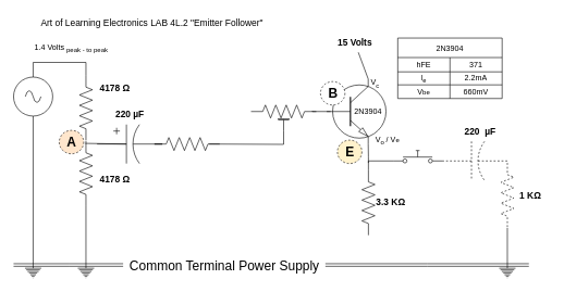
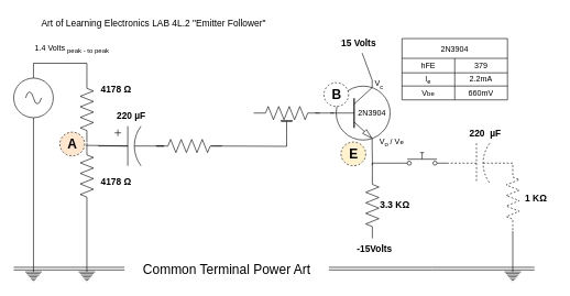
  <mxCell id="0" />
  <mxCell id="1" parent="0" />
  <mxCell id="2" value="" style="verticalLabelPosition=bottom;shadow=0;dashed=0;align=center;html=1;verticalAlign=top;shape=mxgraph.electrical.transistors.npn_transistor_1;" parent="1" vertex="1"><mxGeometry x="498" y="121" width="95" height="100" as="geometry" /></mxCell>
  <mxCell id="3" style="edgeStyle=orthogonalEdgeStyle;rounded=0;orthogonalLoop=1;jettySize=auto;html=1;exitX=1;exitY=0.5;exitDx=0;exitDy=0;exitPerimeter=0;entryX=0.5;entryY=1;entryDx=0;entryDy=0;entryPerimeter=0;endArrow=none;endFill=0;" edge="1" parent="1" target="42"><mxGeometry relative="1" as="geometry"><mxPoint x="320" y="221" as="sourcePoint" /></mxGeometry></mxCell>
  <mxCell id="4" style="edgeStyle=orthogonalEdgeStyle;rounded=0;orthogonalLoop=1;jettySize=auto;html=1;exitX=0;exitY=0.5;exitDx=0;exitDy=0;exitPerimeter=0;entryX=1;entryY=0.5;entryDx=0;entryDy=0;entryPerimeter=0;endArrow=none;endFill=0;" edge="1" parent="1" source="5" target="44"><mxGeometry relative="1" as="geometry" /></mxCell>
  <mxCell id="5" value="" style="pointerEvents=1;verticalLabelPosition=bottom;shadow=0;dashed=0;align=center;html=1;verticalAlign=top;shape=mxgraph.electrical.resistors.resistor_2;" parent="1" vertex="1"><mxGeometry x="236" y="211" width="100" height="20" as="geometry" /></mxCell>
  <mxCell id="6" value="" style="edgeStyle=orthogonalEdgeStyle;rounded=0;orthogonalLoop=1;jettySize=auto;html=1;endArrow=none;endFill=0;entryX=0.7;entryY=1;entryDx=0;entryDy=0;entryPerimeter=0;" parent="1" source="7" target="2" edge="1"><mxGeometry relative="1" as="geometry"><mxPoint x="563" y="224" as="targetPoint" /></mxGeometry></mxCell>
  <mxCell id="7" value="" style="pointerEvents=1;verticalLabelPosition=bottom;shadow=0;dashed=0;align=center;html=1;verticalAlign=top;shape=mxgraph.electrical.resistors.resistor_2;direction=south;" parent="1" vertex="1"><mxGeometry x="554" y="261.18" width="20" height="100" as="geometry" /></mxCell>
  <mxCell id="8" value="&lt;b&gt;&lt;font style=&quot;font-size: 14px;&quot;&gt;3.3 KΩ&lt;/font&gt;&lt;/b&gt;" style="text;html=1;align=center;verticalAlign=middle;resizable=0;points=[];autosize=1;strokeColor=none;fillColor=none;" parent="1" vertex="1"><mxGeometry x="563" y="296.18" width="70" height="30" as="geometry" /></mxCell>
+ <mxCell id="9" value="&lt;b&gt;&lt;font style=&quot;font-size: 14px;&quot;&gt;-15Volts&lt;/font&gt;&lt;/b&gt;" style="text;html=1;align=center;verticalAlign=middle;resizable=0;points=[];autosize=1;strokeColor=none;fillColor=none;" parent="1" vertex="1"><mxGeometry x="527" y="362" width="80" height="30" as="geometry" /></mxCell>
  <mxCell id="10" value="&lt;b&gt;&lt;font style=&quot;font-size: 14px;&quot;&gt;15 Volts&lt;/font&gt;&lt;/b&gt;" style="text;html=1;align=center;verticalAlign=middle;resizable=0;points=[];autosize=1;strokeColor=none;fillColor=none;" parent="1" vertex="1"><mxGeometry x="503" y="50" width="80" height="30" as="geometry" /></mxCell>
  <mxCell id="11" value="" style="edgeStyle=orthogonalEdgeStyle;rounded=0;orthogonalLoop=1;jettySize=auto;html=1;endArrow=none;endFill=0;" parent="1" edge="1"><mxGeometry relative="1" as="geometry"><mxPoint x="506" y="171" as="sourcePoint" /><mxPoint x="478" y="170" as="targetPoint" /></mxGeometry></mxCell>
  <mxCell id="12" value="2N3904" style="text;html=1;align=center;verticalAlign=middle;resizable=0;points=[];autosize=1;strokeColor=none;fillColor=none;" parent="1" vertex="1"><mxGeometry x="528" y="156" width="70" height="30" as="geometry" /></mxCell>
  <mxCell id="13" value="&lt;b&gt;&lt;font style=&quot;font-size: 14px;&quot;&gt;220&amp;nbsp; µF&lt;/font&gt;&lt;/b&gt;" style="text;html=1;align=center;verticalAlign=middle;resizable=0;points=[];autosize=1;strokeColor=none;fillColor=none;dashed=1;dashPattern=1 2;" parent="1" vertex="1"><mxGeometry x="700" y="187" width="70" height="30" as="geometry" /></mxCell>
  <mxCell id="14" value="" style="pointerEvents=1;verticalLabelPosition=bottom;shadow=0;dashed=1;align=center;html=1;verticalAlign=top;shape=mxgraph.electrical.resistors.resistor_2;direction=south;" parent="1" vertex="1"><mxGeometry x="767" y="250" width="20" height="100" as="geometry" /></mxCell>
  <mxCell id="15" value="" style="endArrow=none;html=1;rounded=0;exitX=0.7;exitY=0;exitDx=0;exitDy=0;exitPerimeter=0;" parent="1" source="2" target="10" edge="1"><mxGeometry width="50" height="50" relative="1" as="geometry"><mxPoint x="668" y="321" as="sourcePoint" /><mxPoint x="718" y="271" as="targetPoint" /></mxGeometry></mxCell>
  <mxCell id="16" value="" style="pointerEvents=1;verticalLabelPosition=bottom;shadow=0;dashed=1;align=center;html=1;verticalAlign=top;shape=mxgraph.electrical.capacitors.capacitor_2;direction=west;movable=1;resizable=1;rotatable=1;deletable=1;editable=1;connectable=1;strokeWidth=1;rotation=-180;" parent="1" vertex="1"><mxGeometry x="677" y="217" width="100" height="60" as="geometry" /></mxCell>
  <mxCell id="17" value="&lt;b&gt;&lt;font style=&quot;font-size: 14px;&quot;&gt;1 KΩ&lt;/font&gt;&lt;/b&gt;" style="text;html=1;align=center;verticalAlign=middle;resizable=0;points=[];autosize=1;strokeColor=none;fillColor=none;dashed=1;dashPattern=1 2;" parent="1" vertex="1"><mxGeometry x="782" y="285" width="60" height="30" as="geometry" /></mxCell>
  <mxCell id="18" style="edgeStyle=none;rounded=0;orthogonalLoop=1;jettySize=auto;html=1;entryX=0.5;entryY=0;entryDx=0;entryDy=0;entryPerimeter=0;endArrow=none;endFill=0;" edge="1" parent="1" source="19" target="32"><mxGeometry relative="1" as="geometry" /></mxCell>
  <mxCell id="19" value="" style="pointerEvents=1;verticalLabelPosition=bottom;shadow=0;dashed=0;align=center;html=1;verticalAlign=top;shape=mxgraph.electrical.signal_sources.source;aspect=fixed;points=[[0.5,0,0],[1,0.5,0],[0.5,1,0],[0,0.5,0]];elSignalType=ac;strokeWidth=1;" parent="1" vertex="1"><mxGeometry y="118" width="60" height="60" as="geometry" x="20" /></mxCell>
  <mxCell id="20" value="2N3904" style="shape=table;startSize=30;container=1;collapsible=0;childLayout=tableLayout;strokeWidth=1;" parent="1" vertex="1"><mxGeometry x="609" y="58" width="160" height="93" as="geometry" /></mxCell>
  <mxCell id="21" value="" style="shape=tableRow;horizontal=0;startSize=0;swimlaneHead=0;swimlaneBody=0;strokeColor=inherit;top=0;left=0;bottom=0;right=0;collapsible=0;dropTarget=0;fillColor=none;points=[[0,0.5],[1,0.5]];portConstraint=eastwest;dashed=1;strokeWidth=1;" parent="20" vertex="1"><mxGeometry y="30" width="160" height="22" as="geometry" /></mxCell>
  <mxCell id="22" value="hFE" style="shape=partialRectangle;html=1;whiteSpace=wrap;connectable=0;strokeColor=inherit;overflow=hidden;fillColor=none;top=0;left=0;bottom=0;right=0;pointerEvents=1;dashed=1;strokeWidth=1;" parent="21" vertex="1"><mxGeometry width="80" height="22" as="geometry"><mxRectangle width="80" height="22" as="alternateBounds" /></mxGeometry></mxCell>
- <mxCell id="23" value="371" style="shape=partialRectangle;html=1;whiteSpace=wrap;connectable=0;strokeColor=inherit;overflow=hidden;fillColor=none;top=0;left=0;bottom=0;right=0;pointerEvents=1;dashed=1;strokeWidth=1;" parent="21" vertex="1"><mxGeometry x="80" width="80" height="22" as="geometry"><mxRectangle width="80" height="22" as="alternateBounds" /></mxGeometry></mxCell>
+ <mxCell id="23" value="379" style="shape=partialRectangle;html=1;whiteSpace=wrap;connectable=0;strokeColor=inherit;overflow=hidden;fillColor=none;top=0;left=0;bottom=0;right=0;pointerEvents=1;dashed=1;strokeWidth=1;" parent="21" vertex="1"><mxGeometry x="80" width="80" height="22" as="geometry"><mxRectangle width="80" height="22" as="alternateBounds" /></mxGeometry></mxCell>
  <mxCell id="24" value="" style="shape=tableRow;horizontal=0;startSize=0;swimlaneHead=0;swimlaneBody=0;strokeColor=inherit;top=0;left=0;bottom=0;right=0;collapsible=0;dropTarget=0;fillColor=none;points=[[0,0.5],[1,0.5]];portConstraint=eastwest;dashed=1;strokeWidth=1;" parent="20" vertex="1"><mxGeometry y="52" width="160" height="20" as="geometry" /></mxCell>
  <mxCell id="25" value="I&lt;sub&gt;e&lt;/sub&gt;" style="shape=partialRectangle;html=1;whiteSpace=wrap;connectable=0;strokeColor=inherit;overflow=hidden;fillColor=none;top=0;left=0;bottom=0;right=0;pointerEvents=1;dashed=1;strokeWidth=1;" parent="24" vertex="1"><mxGeometry width="80" height="20" as="geometry"><mxRectangle width="80" height="20" as="alternateBounds" /></mxGeometry></mxCell>
  <mxCell id="26" value="2.2mA" style="shape=partialRectangle;html=1;whiteSpace=wrap;connectable=0;strokeColor=inherit;overflow=hidden;fillColor=none;top=0;left=0;bottom=0;right=0;pointerEvents=1;dashed=1;strokeWidth=1;" parent="24" vertex="1"><mxGeometry x="80" width="80" height="20" as="geometry"><mxRectangle width="80" height="20" as="alternateBounds" /></mxGeometry></mxCell>
  <mxCell id="27" value="" style="shape=tableRow;horizontal=0;startSize=0;swimlaneHead=0;swimlaneBody=0;strokeColor=inherit;top=0;left=0;bottom=0;right=0;collapsible=0;dropTarget=0;fillColor=none;points=[[0,0.5],[1,0.5]];portConstraint=eastwest;dashed=1;strokeWidth=1;" parent="20" vertex="1"><mxGeometry y="72" width="160" height="21" as="geometry" /></mxCell>
  <mxCell id="28" value="V&lt;span style=&quot;font-size: 10px;&quot;&gt;be&lt;/span&gt;" style="shape=partialRectangle;html=1;whiteSpace=wrap;connectable=0;strokeColor=inherit;overflow=hidden;fillColor=none;top=0;left=0;bottom=0;right=0;pointerEvents=1;dashed=1;strokeWidth=1;" parent="27" vertex="1"><mxGeometry width="80" height="21" as="geometry"><mxRectangle width="80" height="21" as="alternateBounds" /></mxGeometry></mxCell>
  <mxCell id="29" value="660mV" style="shape=partialRectangle;html=1;whiteSpace=wrap;connectable=0;strokeColor=inherit;overflow=hidden;fillColor=none;top=0;left=0;bottom=0;right=0;pointerEvents=1;dashed=1;strokeWidth=1;" parent="27" vertex="1"><mxGeometry x="80" width="80" height="21" as="geometry"><mxRectangle width="80" height="21" as="alternateBounds" /></mxGeometry></mxCell>
  <mxCell id="30" value="V&lt;sub&gt;o &lt;/sub&gt;/ V&lt;span style=&quot;font-size: 10px;&quot;&gt;e&lt;/span&gt;" style="text;html=1;align=center;verticalAlign=middle;resizable=0;points=[];autosize=1;strokeColor=none;fillColor=none;" parent="1" vertex="1"><mxGeometry x="563" y="201" width="60" height="30" as="geometry" /></mxCell>
  <mxCell id="31" value="V&lt;sub&gt;c&lt;/sub&gt;" style="text;html=1;align=center;verticalAlign=middle;resizable=0;points=[];autosize=1;strokeColor=none;fillColor=none;" parent="1" vertex="1"><mxGeometry x="554" y="113" width="40" height="30" as="geometry" /></mxCell>
  <mxCell id="32" value="" style="pointerEvents=1;verticalLabelPosition=bottom;shadow=0;dashed=0;align=center;html=1;verticalAlign=top;shape=mxgraph.electrical.signal_sources.protective_earth;" vertex="1" parent="1"><mxGeometry x="37.5" y="407" width="25" height="20" as="geometry" /></mxCell>
  <mxCell id="33" style="edgeStyle=orthogonalEdgeStyle;rounded=0;orthogonalLoop=1;jettySize=auto;html=1;exitX=0;exitY=0.5;exitDx=0;exitDy=0;exitPerimeter=0;entryX=0.5;entryY=0;entryDx=0;entryDy=0;entryPerimeter=0;endArrow=none;endFill=0;" edge="1" parent="1" source="34" target="19"><mxGeometry relative="1" as="geometry" /></mxCell>
  <mxCell id="34" value="" style="pointerEvents=1;verticalLabelPosition=bottom;shadow=0;dashed=0;align=center;html=1;verticalAlign=top;shape=mxgraph.electrical.resistors.resistor_2;rotation=90;" vertex="1" parent="1"><mxGeometry x="81" y="155.5" width="100" height="20" as="geometry" /></mxCell>
  <mxCell id="35" style="edgeStyle=none;rounded=0;orthogonalLoop=1;jettySize=auto;html=1;entryX=0.5;entryY=0;entryDx=0;entryDy=0;entryPerimeter=0;endArrow=none;endFill=0;" edge="1" parent="1" source="36" target="37"><mxGeometry relative="1" as="geometry" /></mxCell>
  <mxCell id="36" value="" style="pointerEvents=1;verticalLabelPosition=bottom;shadow=0;dashed=0;align=center;html=1;verticalAlign=top;shape=mxgraph.electrical.resistors.resistor_2;rotation=90;" vertex="1" parent="1"><mxGeometry x="81" y="256.5" width="100" height="20" as="geometry" /></mxCell>
  <mxCell id="37" value="" style="pointerEvents=1;verticalLabelPosition=bottom;shadow=0;dashed=0;align=center;html=1;verticalAlign=top;shape=mxgraph.electrical.signal_sources.protective_earth;" vertex="1" parent="1"><mxGeometry x="118.5" y="407" width="25" height="20" as="geometry" /></mxCell>
  <mxCell id="38" style="edgeStyle=orthogonalEdgeStyle;rounded=0;orthogonalLoop=1;jettySize=auto;html=1;endArrow=none;endFill=0;exitX=0;exitY=0.8;exitDx=0;exitDy=0;" edge="1" parent="1" source="39"><mxGeometry relative="1" as="geometry"><mxPoint x="564" y="250" as="targetPoint" /></mxGeometry></mxCell>
  <mxCell id="39" value="" style="shape=mxgraph.electrical.electro-mechanical.pushbutton;aspect=fixed;elSwitchState=off;" vertex="1" parent="1"><mxGeometry x="602" y="231" width="75" height="20" as="geometry" /></mxCell>
  <mxCell id="40" style="edgeStyle=orthogonalEdgeStyle;rounded=0;orthogonalLoop=1;jettySize=auto;html=1;entryX=1;entryY=0.5;entryDx=0;entryDy=0;entryPerimeter=0;endArrow=none;endFill=0;" edge="1" parent="1" source="41" target="14"><mxGeometry relative="1" as="geometry" /></mxCell>
  <mxCell id="41" value="" style="pointerEvents=1;verticalLabelPosition=bottom;shadow=0;dashed=0;align=center;html=1;verticalAlign=top;shape=mxgraph.electrical.signal_sources.protective_earth;" vertex="1" parent="1"><mxGeometry x="764.5" y="407" width="25" height="20" as="geometry" /></mxCell>
  <mxCell id="42" value="" style="pointerEvents=1;verticalLabelPosition=bottom;shadow=0;dashed=0;align=center;html=1;verticalAlign=top;shape=mxgraph.electrical.resistors.trimmer_pot_2;strokeWidth=1;" vertex="1" parent="1"><mxGeometry x="384" y="161" width="100" height="40" as="geometry" /></mxCell>
  <mxCell id="43" style="edgeStyle=none;rounded=0;orthogonalLoop=1;jettySize=auto;html=1;endArrow=none;endFill=0;exitX=0;exitY=0.5;exitDx=0;exitDy=0;exitPerimeter=0;" edge="1" parent="1"><mxGeometry relative="1" as="geometry"><mxPoint x="193" y="221" as="sourcePoint" /><mxPoint x="130" y="220" as="targetPoint" /></mxGeometry></mxCell>
  <mxCell id="44" value="" style="pointerEvents=1;verticalLabelPosition=bottom;shadow=0;dashed=0;align=center;html=1;verticalAlign=top;shape=mxgraph.electrical.capacitors.capacitor_3;strokeWidth=1;" vertex="1" parent="1"><mxGeometry x="148" y="191" width="100" height="60" as="geometry" /></mxCell>
  <mxCell id="45" value="&lt;b&gt;&lt;font style=&quot;font-size: 14px;&quot;&gt;220 µF&lt;/font&gt;&lt;/b&gt;" style="text;html=1;align=center;verticalAlign=middle;resizable=0;points=[];autosize=1;strokeColor=none;fillColor=none;" vertex="1" parent="1"><mxGeometry x="163" y="161" width="70" height="30" as="geometry" /></mxCell>
  <mxCell id="46" value="1.4 Volts &lt;sub&gt;peak - to peak&lt;/sub&gt;" style="text;html=1;align=center;verticalAlign=middle;resizable=0;points=[];autosize=1;strokeColor=none;fillColor=none;" vertex="1" parent="1"><mxGeometry x="37.5" y="58" width="140" height="30" as="geometry" /></mxCell>
  <mxCell id="47" value="&lt;font style=&quot;font-size: 20px;&quot;&gt;&lt;b&gt;A&lt;/b&gt;&lt;/font&gt;" style="ellipse;whiteSpace=wrap;html=1;dashed=1;strokeWidth=1;fillColor=#ffe6cc;" vertex="1" parent="1"><mxGeometry x="90" y="200" width="37.5" height="36" as="geometry" /></mxCell>
  <mxCell id="48" value="&lt;font style=&quot;font-size: 20px;&quot;&gt;&lt;b&gt;B&lt;/b&gt;&lt;/font&gt;" style="ellipse;whiteSpace=wrap;html=1;dashed=1;strokeWidth=1;" vertex="1" parent="1"><mxGeometry x="490.5" y="125" width="37.5" height="36" as="geometry" /></mxCell>
  <mxCell id="49" value="&lt;font style=&quot;font-size: 20px;&quot;&gt;&lt;b&gt;E&lt;/b&gt;&lt;/font&gt;" style="ellipse;whiteSpace=wrap;html=1;dashed=1;strokeWidth=1;fillColor=#fff2cc;" vertex="1" parent="1"><mxGeometry x="516.5" y="215" width="37.5" height="36" as="geometry" /></mxCell>
  <mxCell id="50" style="edgeStyle=orthogonalEdgeStyle;shape=link;rounded=0;orthogonalLoop=1;jettySize=auto;html=1;fontSize=20;endArrow=none;endFill=0;" edge="1" parent="1" source="52"><mxGeometry relative="1" as="geometry"><mxPoint x="810" y="407" as="targetPoint" /></mxGeometry></mxCell>
  <mxCell id="51" style="edgeStyle=orthogonalEdgeStyle;shape=link;rounded=0;orthogonalLoop=1;jettySize=auto;html=1;fontSize=20;endArrow=none;endFill=0;" edge="1" parent="1" source="52"><mxGeometry relative="1" as="geometry"><mxPoint y="407" as="targetPoint" x="20" /></mxGeometry></mxCell>
- <mxCell id="52" value="Common Terminal Power Supply" style="text;html=1;align=center;verticalAlign=middle;resizable=0;points=[];autosize=1;strokeColor=none;fillColor=none;fontSize=20;" vertex="1" parent="1"><mxGeometry x="188" y="387" width="310" height="40" as="geometry" /></mxCell>
+ <mxCell id="52" value="Common Terminal Power Art" style="text;html=1;align=center;verticalAlign=middle;resizable=0;points=[];autosize=1;strokeColor=none;fillColor=none;fontSize=20;" vertex="1" parent="1"><mxGeometry x="188" y="387" width="310" height="40" as="geometry" /></mxCell>
  <mxCell id="53" value="&lt;b&gt;4178 Ω&lt;/b&gt;" style="text;html=1;align=center;verticalAlign=middle;resizable=0;points=[];autosize=1;strokeColor=none;fillColor=none;fontSize=14;" vertex="1" parent="1"><mxGeometry x="140" y="121" width="70" height="30" as="geometry" /></mxCell>
  <mxCell id="54" value="&lt;b&gt;4178 Ω&lt;/b&gt;" style="text;html=1;align=center;verticalAlign=middle;resizable=0;points=[];autosize=1;strokeColor=none;fillColor=none;fontSize=14;" vertex="1" parent="1"><mxGeometry x="140" y="261.18" width="70" height="30" as="geometry" /></mxCell>
  <mxCell id="55" value="Art of Learning Electronics LAB 4L.2 &quot;Emitter Follower&quot;" style="text;html=1;align=center;verticalAlign=middle;resizable=0;points=[];autosize=1;strokeColor=none;fillColor=none;fontSize=14;" vertex="1" parent="1"><mxGeometry x="52" y="20" width="360" height="30" as="geometry" /></mxCell>
